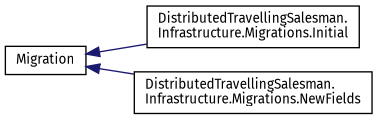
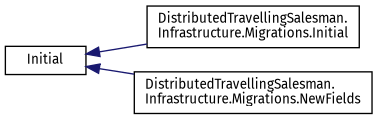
  digraph {
    rankdir=LR
    fontname="Fira Sans"
    node [color=black fillcolor=white fontname="Fira Sans" fontsize=10 shape=record style=filled]
    edge [color=midnightblue dir=back fontname="Fira Sans" fontsize=10 labelfontname=Helvetica labelfontsize=10 style=solid]
-   n1 [height=0.2 label=Migration width=0.4]
+   n1 [height=0.2 label=Initial width=0.4]
    n2 [height=0.2 label="DistributedTravellingSalesman.\lInfrastructure.Migrations.Initial" width=0.4]
    n3 [height=0.2 label="DistributedTravellingSalesman.\lInfrastructure.Migrations.NewFields" width=0.4]
    n1 -> n2
    n1 -> n3
  }
